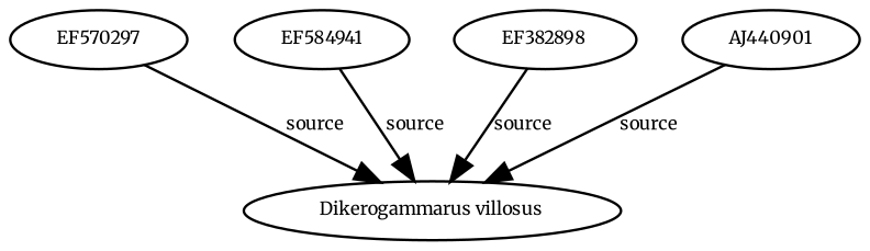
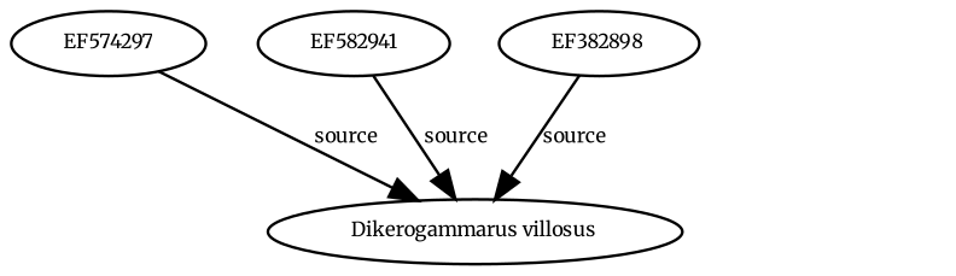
  digraph {
    fontname=Merriweather
    node [fontname=Merriweather fontsize=7]
    edge [fontname=Merriweather fontsize=7]
    n1 [height=0.27433100247 label="Dikerogammarus villosus" width=0.27433100247]
-   n2 [height=0.27433100247 label=EF570297 width=0.27433100247]
-   n3 [height=0.27433100247 label=EF584941 width=0.27433100247]
+   n2 [height=0.27433100247 label=EF574297 width=0.27433100247]
+   n3 [height=0.27433100247 label=EF582941 width=0.27433100247]
    n4 [height=0.27433100247 label=EF382898 width=0.27433100247]
-   n5 [height=0.27433100247 label=AJ440901 width=0.27433100247]
    n2 -> n1 [label=source]
    n3 -> n1 [label=source]
    n4 -> n1 [label=source]
-   n5 -> n1 [label=source]
  }
